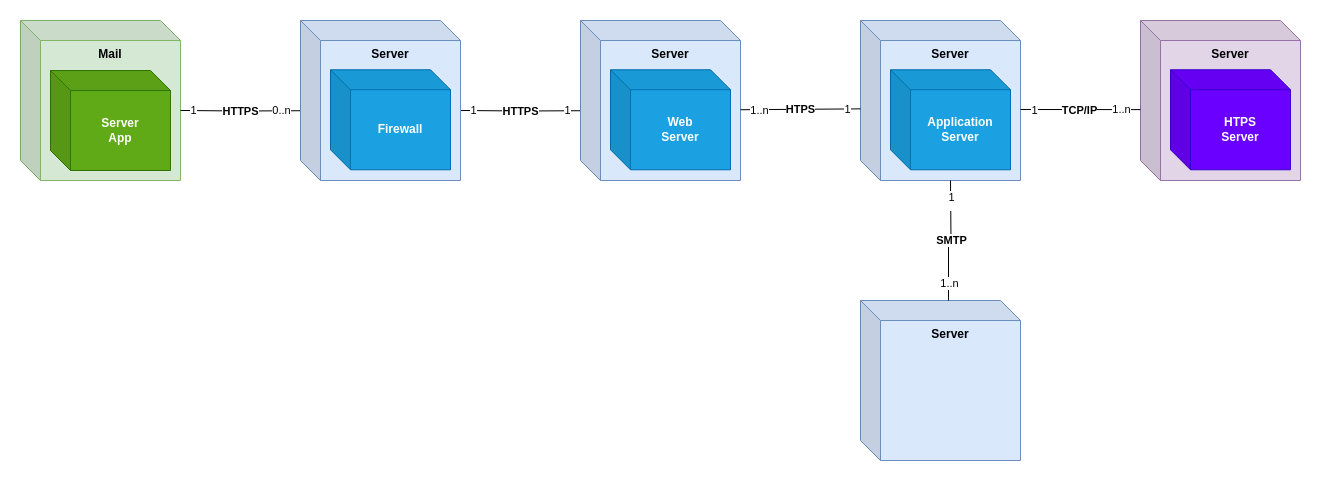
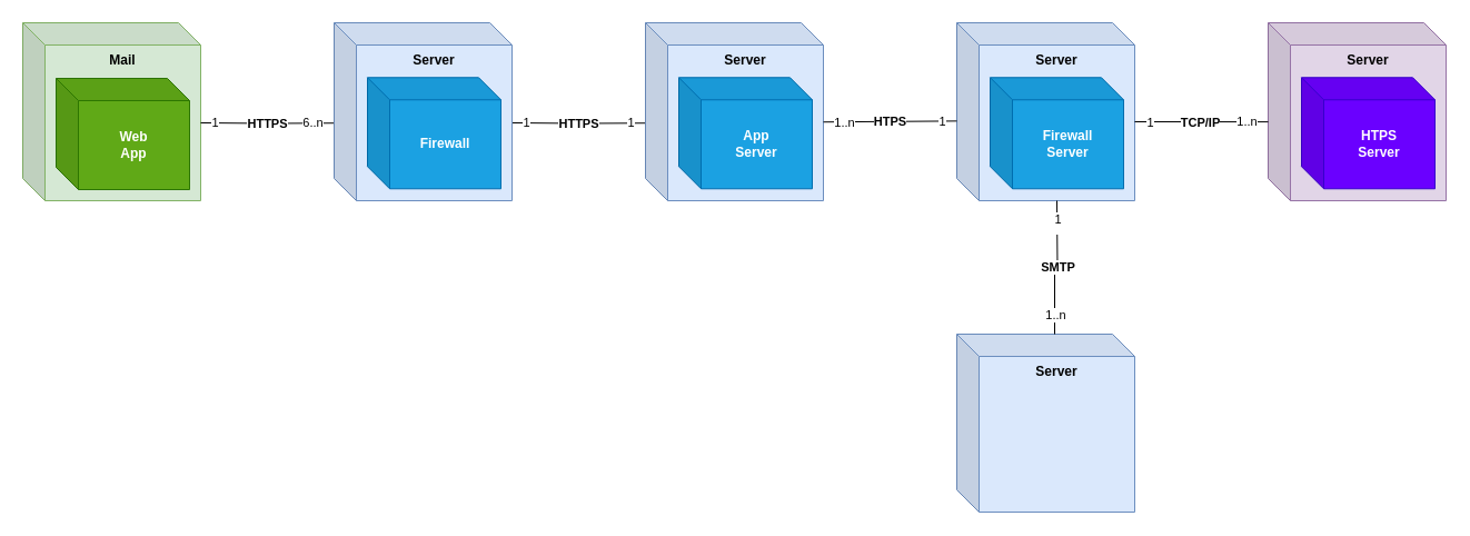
  <mxCell id="0" />
  <mxCell id="1" parent="0" />
  <mxCell id="2" value="&lt;b&gt;Mail&lt;/b&gt;" style="shape=cube;whiteSpace=wrap;html=1;boundedLbl=1;backgroundOutline=1;darkOpacity=0.05;darkOpacity2=0.1;fillColor=#d5e8d4;strokeColor=#82b366;verticalAlign=top;" vertex="1" parent="1"><mxGeometry x="20" y="20" width="160" height="160" as="geometry" /></mxCell>
- <mxCell id="3" value="&lt;b&gt;Server&lt;/b&gt;&lt;div&gt;&lt;b&gt;App&lt;/b&gt;&lt;/div&gt;" style="shape=cube;whiteSpace=wrap;html=1;boundedLbl=1;backgroundOutline=1;darkOpacity=0.05;darkOpacity2=0.1;fillColor=#60a917;strokeColor=#2D7600;fontColor=#ffffff;" vertex="1" parent="1"><mxGeometry x="50" y="70" width="120" height="100" as="geometry" /></mxCell>
+ <mxCell id="3" value="&lt;b&gt;Web&lt;/b&gt;&lt;div&gt;&lt;b&gt;App&lt;/b&gt;&lt;/div&gt;" style="shape=cube;whiteSpace=wrap;html=1;boundedLbl=1;backgroundOutline=1;darkOpacity=0.05;darkOpacity2=0.1;fillColor=#60a917;strokeColor=#2D7600;fontColor=#ffffff;" vertex="1" parent="1"><mxGeometry x="50" y="70" width="120" height="100" as="geometry" /></mxCell>
  <mxCell id="4" style="edgeStyle=orthogonalEdgeStyle;rounded=0;orthogonalLoop=1;jettySize=auto;html=1;exitX=0;exitY=0;exitDx=200;exitDy=100;exitPerimeter=0;entryX=0;entryY=0.557;entryDx=0;entryDy=0;entryPerimeter=0;endArrow=none;endFill=0;" edge="1" parent="1"><mxGeometry relative="1" as="geometry"><mxPoint x="460" y="109.97" as="sourcePoint" /><mxPoint x="580" y="110.23" as="targetPoint" /></mxGeometry></mxCell>
  <mxCell id="5" value="1" style="edgeLabel;html=1;align=center;verticalAlign=middle;resizable=0;points=[];" connectable="0" vertex="1" parent="4"><mxGeometry x="-0.784" relative="1" as="geometry"><mxPoint y="-1" as="offset" /></mxGeometry></mxCell>
  <mxCell id="6" value="HTTPS" style="edgeLabel;html=1;align=center;verticalAlign=middle;resizable=0;points=[];fontStyle=1" connectable="0" vertex="1" parent="4"><mxGeometry x="-0.131" relative="1" as="geometry"><mxPoint x="8" as="offset" /></mxGeometry></mxCell>
  <mxCell id="7" value="&lt;b&gt;Server&lt;/b&gt;" style="shape=cube;whiteSpace=wrap;html=1;boundedLbl=1;backgroundOutline=1;darkOpacity=0.05;darkOpacity2=0.1;fillColor=#dae8fc;strokeColor=#6c8ebf;verticalAlign=top;" vertex="1" parent="1"><mxGeometry x="580" y="20" width="160" height="160" as="geometry" /></mxCell>
- <mxCell id="8" value="&lt;b&gt;Web&lt;/b&gt;&lt;div&gt;&lt;b&gt;Server&lt;/b&gt;&lt;/div&gt;" style="shape=cube;whiteSpace=wrap;html=1;boundedLbl=1;backgroundOutline=1;darkOpacity=0.05;darkOpacity2=0.1;fillColor=#1ba1e2;strokeColor=#006EAF;fontColor=#ffffff;" vertex="1" parent="1"><mxGeometry x="610" y="69.27" width="120" height="100" as="geometry" /></mxCell>
+ <mxCell id="8" value="&lt;b&gt;App&lt;/b&gt;&lt;div&gt;&lt;b&gt;Server&lt;/b&gt;&lt;/div&gt;" style="shape=cube;whiteSpace=wrap;html=1;boundedLbl=1;backgroundOutline=1;darkOpacity=0.05;darkOpacity2=0.1;fillColor=#1ba1e2;strokeColor=#006EAF;fontColor=#ffffff;" vertex="1" parent="1"><mxGeometry x="610" y="69.27" width="120" height="100" as="geometry" /></mxCell>
  <mxCell id="9" value="&lt;b&gt;Server&lt;/b&gt;" style="shape=cube;whiteSpace=wrap;html=1;boundedLbl=1;backgroundOutline=1;darkOpacity=0.05;darkOpacity2=0.1;fillColor=#dae8fc;strokeColor=#6c8ebf;verticalAlign=top;" vertex="1" parent="1"><mxGeometry x="860" y="20" width="160" height="160" as="geometry" /></mxCell>
- <mxCell id="10" value="&lt;b&gt;Application&lt;/b&gt;&lt;div&gt;&lt;b&gt;Server&lt;/b&gt;&lt;/div&gt;" style="shape=cube;whiteSpace=wrap;html=1;boundedLbl=1;backgroundOutline=1;darkOpacity=0.05;darkOpacity2=0.1;fillColor=#1ba1e2;strokeColor=#006EAF;fontColor=#ffffff;" vertex="1" parent="1"><mxGeometry x="890" y="69.27" width="120" height="100" as="geometry" /></mxCell>
+ <mxCell id="10" value="&lt;b&gt;Firewall&lt;/b&gt;&lt;div&gt;&lt;b&gt;Server&lt;/b&gt;&lt;/div&gt;" style="shape=cube;whiteSpace=wrap;html=1;boundedLbl=1;backgroundOutline=1;darkOpacity=0.05;darkOpacity2=0.1;fillColor=#1ba1e2;strokeColor=#006EAF;fontColor=#ffffff;" vertex="1" parent="1"><mxGeometry x="890" y="69.27" width="120" height="100" as="geometry" /></mxCell>
  <mxCell id="11" value="&lt;b&gt;Server&lt;/b&gt;" style="shape=cube;whiteSpace=wrap;html=1;boundedLbl=1;backgroundOutline=1;darkOpacity=0.05;darkOpacity2=0.1;fillColor=#dae8fc;strokeColor=#6c8ebf;verticalAlign=top;" vertex="1" parent="1"><mxGeometry x="860" y="300" width="160" height="160" as="geometry" /></mxCell>
  <mxCell id="12" value="&lt;b&gt;Server&lt;/b&gt;" style="shape=cube;whiteSpace=wrap;html=1;boundedLbl=1;backgroundOutline=1;darkOpacity=0.05;darkOpacity2=0.1;fillColor=#e1d5e7;strokeColor=#9673a6;verticalAlign=top;" vertex="1" parent="1"><mxGeometry x="1140" y="20" width="160" height="160" as="geometry" /></mxCell>
  <mxCell id="13" value="&lt;b&gt;HTPS&lt;/b&gt;&lt;div&gt;&lt;b&gt;Server&lt;/b&gt;&lt;/div&gt;" style="shape=cube;whiteSpace=wrap;html=1;boundedLbl=1;backgroundOutline=1;darkOpacity=0.05;darkOpacity2=0.1;fillColor=#6a00ff;strokeColor=#3700CC;fontColor=#ffffff;" vertex="1" parent="1"><mxGeometry x="1170" y="69.27" width="120" height="100" as="geometry" /></mxCell>
  <mxCell id="14" value="&lt;b&gt;HTPS&lt;/b&gt;" style="edgeStyle=orthogonalEdgeStyle;rounded=0;orthogonalLoop=1;jettySize=auto;html=1;entryX=0;entryY=0.557;entryDx=0;entryDy=0;entryPerimeter=0;endArrow=none;endFill=0;" edge="1" parent="1"><mxGeometry x="-0.003" relative="1" as="geometry"><mxPoint as="offset" /><mxPoint x="740" y="109.24" as="sourcePoint" /><mxPoint x="860" y="108.36" as="targetPoint" /><Array as="points"><mxPoint x="740" y="109.24" /><mxPoint x="801" y="109.24" /></Array></mxGeometry></mxCell>
  <mxCell id="15" value="1..n" style="edgeLabel;html=1;align=center;verticalAlign=middle;resizable=0;points=[];" connectable="0" vertex="1" parent="14"><mxGeometry x="-0.619" relative="1" as="geometry"><mxPoint x="-4" as="offset" /></mxGeometry></mxCell>
  <mxCell id="16" value="1" style="edgeLabel;html=1;align=center;verticalAlign=middle;resizable=0;points=[];" connectable="0" vertex="1" parent="14"><mxGeometry x="0.776" relative="1" as="geometry"><mxPoint as="offset" /></mxGeometry></mxCell>
  <mxCell id="17" value="1" style="edgeLabel;html=1;align=center;verticalAlign=middle;resizable=0;points=[];" connectable="0" vertex="1" parent="1"><mxGeometry x="566.714" y="109.243" as="geometry" /></mxCell>
  <mxCell id="18" style="edgeStyle=orthogonalEdgeStyle;rounded=0;orthogonalLoop=1;jettySize=auto;html=1;entryX=0;entryY=0.557;entryDx=0;entryDy=0;entryPerimeter=0;endArrow=none;endFill=0;" edge="1" parent="1" target="12"><mxGeometry relative="1" as="geometry"><mxPoint x="1020" y="109" as="sourcePoint" /><Array as="points"><mxPoint x="1020" y="109" /></Array></mxGeometry></mxCell>
  <mxCell id="19" value="1" style="edgeLabel;html=1;align=center;verticalAlign=middle;resizable=0;points=[];" connectable="0" vertex="1" parent="18"><mxGeometry x="-0.619" y="1" relative="1" as="geometry"><mxPoint x="-10" y="1" as="offset" /></mxGeometry></mxCell>
  <mxCell id="20" value="1..n" style="edgeLabel;html=1;align=center;verticalAlign=middle;resizable=0;points=[];" connectable="0" vertex="1" parent="18"><mxGeometry x="0.669" y="-1" relative="1" as="geometry"><mxPoint x="1" y="-2" as="offset" /></mxGeometry></mxCell>
  <mxCell id="21" value="&lt;b&gt;TCP/IP&lt;/b&gt;" style="edgeLabel;html=1;align=center;verticalAlign=middle;resizable=0;points=[];" connectable="0" vertex="1" parent="18"><mxGeometry x="-0.159" relative="1" as="geometry"><mxPoint x="9" as="offset" /></mxGeometry></mxCell>
  <mxCell id="22" style="edgeStyle=orthogonalEdgeStyle;rounded=0;orthogonalLoop=1;jettySize=auto;html=1;exitX=0;exitY=0;exitDx=110;exitDy=180;exitPerimeter=0;entryX=0.55;entryY=0;entryDx=0;entryDy=0;entryPerimeter=0;endArrow=none;endFill=0;" edge="1" parent="1" target="11"><mxGeometry relative="1" as="geometry"><mxPoint x="950" y="180" as="sourcePoint" /></mxGeometry></mxCell>
  <mxCell id="23" value="`" style="edgeLabel;html=1;align=center;verticalAlign=middle;resizable=0;points=[];" connectable="0" vertex="1" parent="22"><mxGeometry x="-0.608" relative="1" as="geometry"><mxPoint as="offset" /></mxGeometry></mxCell>
  <mxCell id="24" value="1" style="edgeLabel;html=1;align=center;verticalAlign=middle;resizable=0;points=[];" connectable="0" vertex="1" parent="22"><mxGeometry x="-0.608" y="-2" relative="1" as="geometry"><mxPoint x="2" y="-8" as="offset" /></mxGeometry></mxCell>
  <mxCell id="25" value="1..n" style="edgeLabel;html=1;align=center;verticalAlign=middle;resizable=0;points=[];" connectable="0" vertex="1" parent="22"><mxGeometry x="0.701" y="-1" relative="1" as="geometry"><mxPoint x="1" y="1" as="offset" /></mxGeometry></mxCell>
  <mxCell id="26" value="&lt;b&gt;SMTP&lt;/b&gt;" style="edgeLabel;html=1;align=center;verticalAlign=middle;resizable=0;points=[];" connectable="0" vertex="1" parent="22"><mxGeometry x="-0.007" y="-1" relative="1" as="geometry"><mxPoint as="offset" /></mxGeometry></mxCell>
  <mxCell id="27" style="edgeStyle=orthogonalEdgeStyle;rounded=0;orthogonalLoop=1;jettySize=auto;html=1;exitX=0;exitY=0;exitDx=200;exitDy=100;exitPerimeter=0;entryX=0;entryY=0.557;entryDx=0;entryDy=0;entryPerimeter=0;endArrow=none;endFill=0;" edge="1" parent="1"><mxGeometry relative="1" as="geometry"><mxPoint x="180" y="109.97" as="sourcePoint" /><mxPoint x="300" y="110.23" as="targetPoint" /></mxGeometry></mxCell>
  <mxCell id="28" value="1" style="edgeLabel;html=1;align=center;verticalAlign=middle;resizable=0;points=[];" connectable="0" vertex="1" parent="27"><mxGeometry x="-0.784" relative="1" as="geometry"><mxPoint y="-1" as="offset" /></mxGeometry></mxCell>
  <mxCell id="29" value="HTTPS" style="edgeLabel;html=1;align=center;verticalAlign=middle;resizable=0;points=[];fontStyle=1" connectable="0" vertex="1" parent="27"><mxGeometry x="-0.131" relative="1" as="geometry"><mxPoint x="8" as="offset" /></mxGeometry></mxCell>
  <mxCell id="30" value="&lt;b&gt;Server&lt;/b&gt;" style="shape=cube;whiteSpace=wrap;html=1;boundedLbl=1;backgroundOutline=1;darkOpacity=0.05;darkOpacity2=0.1;fillColor=#dae8fc;strokeColor=#6c8ebf;verticalAlign=top;" vertex="1" parent="1"><mxGeometry x="300" y="20" width="160" height="160" as="geometry" /></mxCell>
  <mxCell id="31" value="&lt;b&gt;Firewall&lt;/b&gt;" style="shape=cube;whiteSpace=wrap;html=1;boundedLbl=1;backgroundOutline=1;darkOpacity=0.05;darkOpacity2=0.1;fillColor=#1ba1e2;strokeColor=#006EAF;fontColor=#ffffff;" vertex="1" parent="1"><mxGeometry x="330" y="69.27" width="120" height="100" as="geometry" /></mxCell>
- <mxCell id="32" value="0..n" style="edgeLabel;html=1;align=center;verticalAlign=middle;resizable=0;points=[];" connectable="0" vertex="1" parent="1"><mxGeometry x="280.714" y="109.243" as="geometry" /></mxCell>
+ <mxCell id="32" value="6..n" style="edgeLabel;html=1;align=center;verticalAlign=middle;resizable=0;points=[];" connectable="0" vertex="1" parent="1"><mxGeometry x="280.714" y="109.243" as="geometry" /></mxCell>
